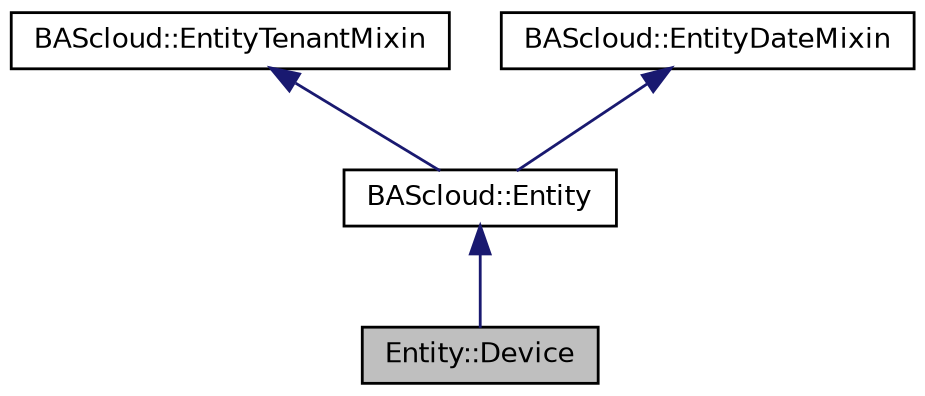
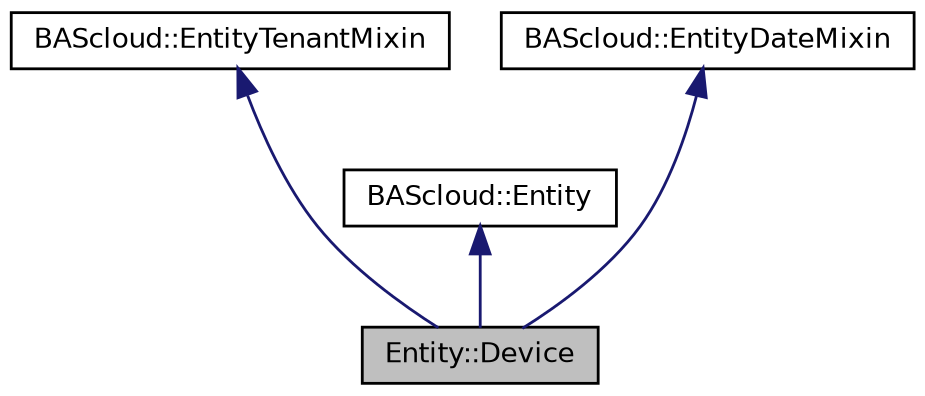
  digraph {
    node [color=black fillcolor=white fontname=Helvetica fontsize=10 shape=record style=filled]
    edge [color=midnightblue dir=back fontname=Helvetica fontsize=10 labelfontname=Helvetica labelfontsize=10 style=solid]
    n1 [fillcolor=grey75 fontcolor=black height=0.2 label="Entity::Device" width=0.4]
    n2 [height=0.2 label="BAScloud::Entity" width=0.4]
    n3 [height=0.2 label="BAScloud::EntityTenantMixin" width=0.4]
    n4 [height=0.2 label="BAScloud::EntityDateMixin" width=0.4]
    n2 -> n1
-   n3 -> n2
-   n4 -> n2
+   n3 -> n1
+   n4 -> n1
  }
